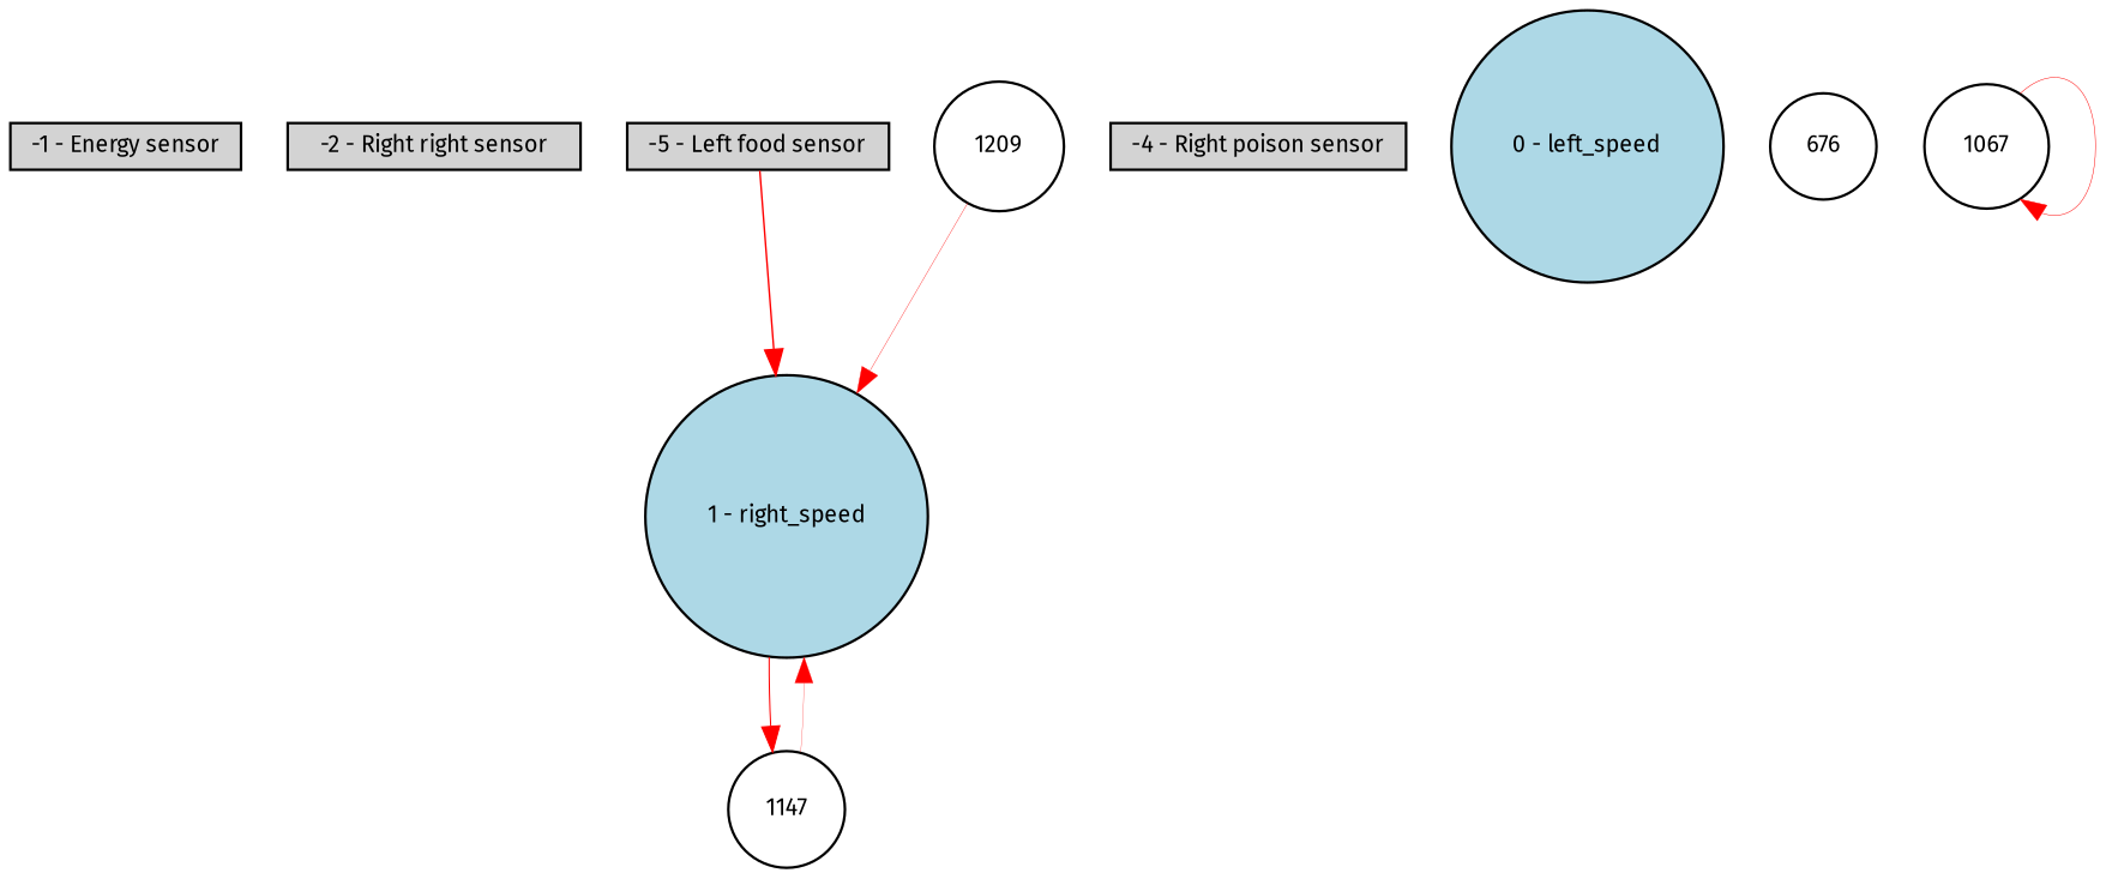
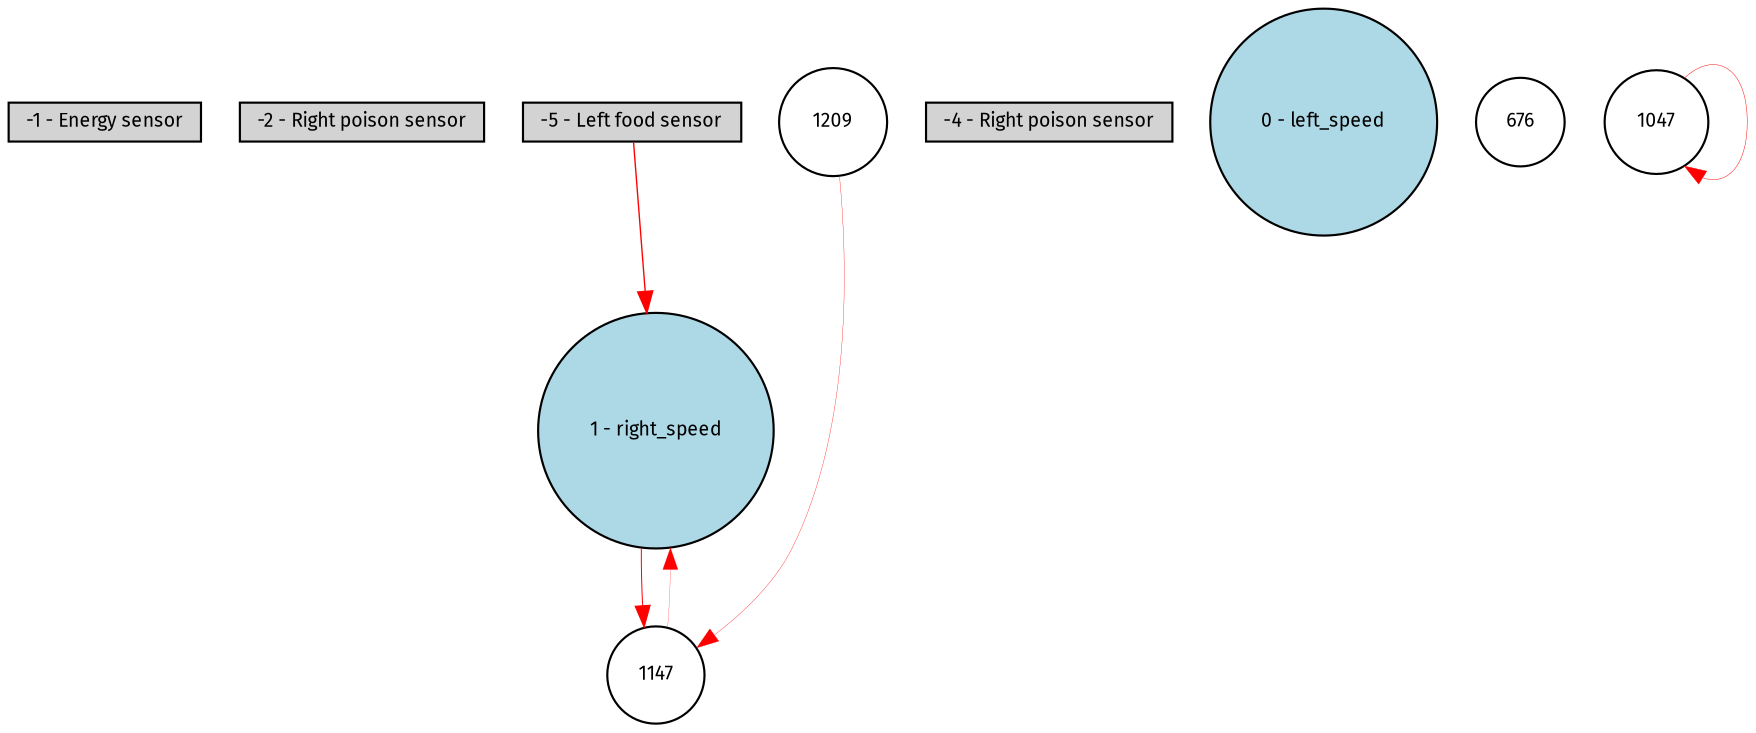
  digraph {
    fontname="Fira Sans"
    node [fillcolor=lightgray fontname="Fira Sans" fontsize=9 shape=circle style=filled]
    edge [color=red fontname="Fira Sans" style=solid]
    "-1 - Energy sensor" [height=0.2 shape=box width=0.2]
-   "-2 - Right poison sensor" [height=0.2 shape=box width=0.2 label="-2 - Right right sensor"]
+   "-2 - Right poison sensor" [height=0.2 shape=box width=0.2]
    1209 [fillcolor=white height=0.2 width=0.2]
    "1 - right_speed" [fillcolor=lightblue height=0.2 width=0.2]
    n5 [height=0.2 label="-4 - Right poison sensor" shape=box width=0.2]
    "-5 - Left food sensor" [height=0.2 shape=box width=0.2]
    1147 [fillcolor=white height=0.2 width=0.2]
    "0 - left_speed" [fillcolor=lightblue height=0.2 width=0.2]
    676 [fillcolor=white height=0.2 width=0.2]
-   1047 [fillcolor=white height=0.2 width=0.2 label=1067]
-   1209 -> "1 - right_speed" [penwidth=0.15415055807281014]
+   1047 [fillcolor=white height=0.2 width=0.2]
+   1209 -> 1147 [penwidth=0.15415055807281014]
    "1 - right_speed" -> 1147 [penwidth=0.4581810004786704]
    "-5 - Left food sensor" -> "1 - right_speed" [penwidth=0.6350273629108477]
    1147 -> "1 - right_speed" [penwidth=0.11350873808457387]
    1047 -> 1047 [penwidth=0.21286000178651904]
  }
